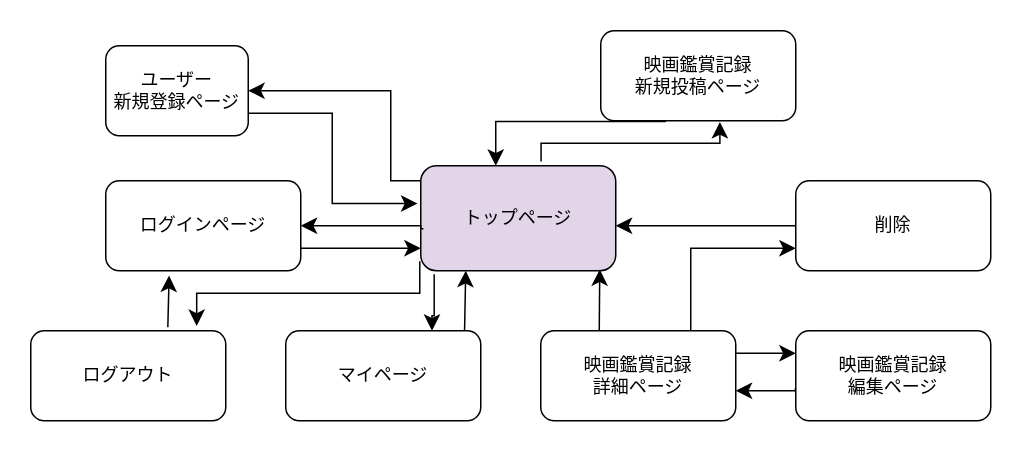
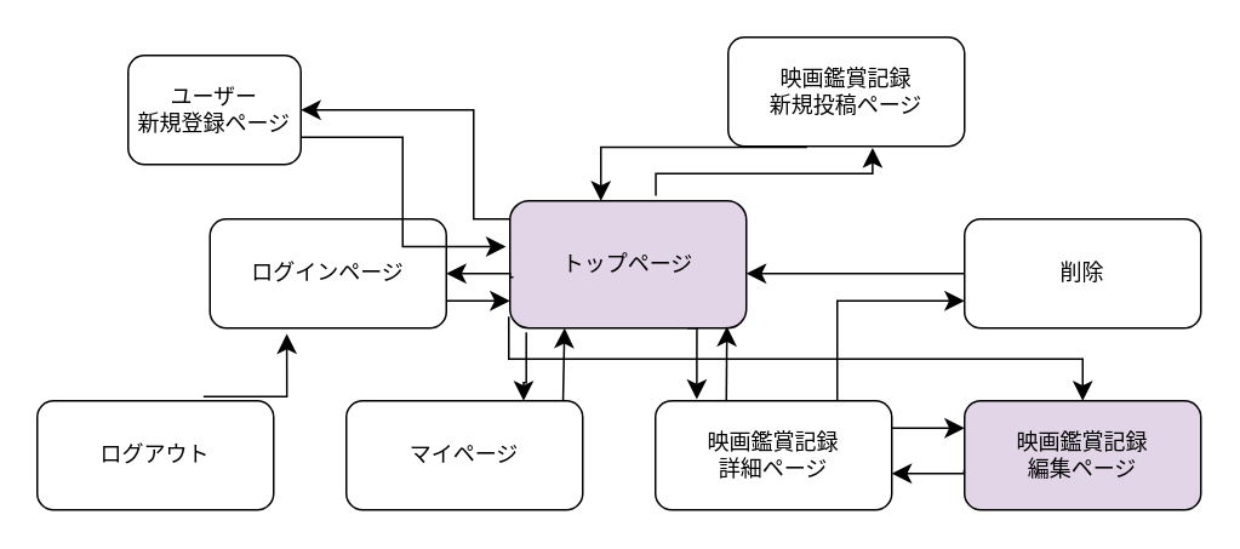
  <mxCell id="0" />
  <mxCell id="1" parent="0" />
  <mxCell id="2" value="トップページ" style="rounded=1;whiteSpace=wrap;html=1;fillColor=#e1d5e7;" vertex="1" parent="1"><mxGeometry x="280" y="110" width="130" height="70" as="geometry" /></mxCell>
  <mxCell id="3" value="ユーザー&lt;br&gt;新規登録ページ&lt;br&gt;" style="rounded=1;whiteSpace=wrap;html=1;" vertex="1" parent="1"><mxGeometry x="70" y="30" width="95" height="60" as="geometry" /></mxCell>
- <mxCell id="4" value="ログインページ" style="rounded=1;whiteSpace=wrap;html=1;" vertex="1" parent="1"><mxGeometry x="70" y="120" width="130" height="60" as="geometry" /></mxCell>
+ <mxCell id="4" value="ログインページ" style="rounded=1;whiteSpace=wrap;html=1;" vertex="1" parent="1"><mxGeometry x="115" y="120" width="130" height="60" as="geometry" /></mxCell>
  <mxCell id="5" value="映画鑑賞記録&lt;br&gt;新規投稿ページ" style="rounded=1;whiteSpace=wrap;html=1;" vertex="1" parent="1"><mxGeometry x="400" y="20" width="130" height="60" as="geometry" /></mxCell>
  <mxCell id="6" style="edgeStyle=none;html=1;" edge="1" parent="1" source="7"><mxGeometry relative="1" as="geometry"><mxPoint x="260" y="220" as="targetPoint" /></mxGeometry></mxCell>
  <mxCell id="7" value="マイページ" style="rounded=1;whiteSpace=wrap;html=1;" vertex="1" parent="1"><mxGeometry x="190" y="220" width="130" height="60" as="geometry" /></mxCell>
  <mxCell id="8" value="映画鑑賞記録&lt;br&gt;詳細ページ" style="rounded=1;whiteSpace=wrap;html=1;" vertex="1" parent="1"><mxGeometry x="360" y="220" width="130" height="60" as="geometry" /></mxCell>
  <mxCell id="9" value="削除" style="rounded=1;whiteSpace=wrap;html=1;" vertex="1" parent="1"><mxGeometry x="530" y="120" width="130" height="60" as="geometry" /></mxCell>
- <mxCell id="10" value="映画鑑賞記録&lt;br&gt;編集ページ" style="rounded=1;whiteSpace=wrap;html=1;" vertex="1" parent="1"><mxGeometry x="530" y="220" width="130" height="60" as="geometry" /></mxCell>
+ <mxCell id="10" value="映画鑑賞記録&lt;br&gt;編集ページ" style="rounded=1;whiteSpace=wrap;html=1;fillColor=#e1d5e7;" vertex="1" parent="1"><mxGeometry x="530" y="220" width="130" height="60" as="geometry" /></mxCell>
  <mxCell id="11" value="" style="edgeStyle=elbowEdgeStyle;elbow=horizontal;endArrow=classic;html=1;curved=0;rounded=0;endSize=8;startSize=8;exitX=0;exitY=0.5;exitDx=0;exitDy=0;" edge="1" parent="1" source="9"><mxGeometry width="50" height="50" relative="1" as="geometry"><mxPoint x="350" y="190" as="sourcePoint" /><mxPoint x="410" y="150" as="targetPoint" /><Array as="points"><mxPoint x="440" y="150" /></Array></mxGeometry></mxCell>
  <mxCell id="12" value="" style="edgeStyle=segmentEdgeStyle;endArrow=classic;html=1;curved=0;rounded=0;endSize=8;startSize=8;exitX=0.917;exitY=0;exitDx=0;exitDy=0;exitPerimeter=0;" edge="1" parent="1" source="7"><mxGeometry width="50" height="50" relative="1" as="geometry"><mxPoint x="310" y="210" as="sourcePoint" /><mxPoint x="310" y="180" as="targetPoint" /></mxGeometry></mxCell>
  <mxCell id="13" value="" style="edgeStyle=segmentEdgeStyle;endArrow=classic;html=1;curved=0;rounded=0;endSize=8;startSize=8;entryX=0.918;entryY=0.987;entryDx=0;entryDy=0;entryPerimeter=0;" edge="1" parent="1" target="2"><mxGeometry width="50" height="50" relative="1" as="geometry"><mxPoint x="399" y="220" as="sourcePoint" /><mxPoint x="400" y="240" as="targetPoint" /></mxGeometry></mxCell>
+ <mxCell id="14" value="" style="edgeStyle=segmentEdgeStyle;endArrow=classic;html=1;curved=0;rounded=0;endSize=8;startSize=8;entryX=0.175;entryY=-0.013;entryDx=0;entryDy=0;entryPerimeter=0;exitX=0.75;exitY=1;exitDx=0;exitDy=0;" edge="1" parent="1" source="2" target="8"><mxGeometry width="50" height="50" relative="1" as="geometry"><mxPoint x="350" y="290" as="sourcePoint" /><mxPoint x="400" y="240" as="targetPoint" /></mxGeometry></mxCell>
  <mxCell id="15" value="" style="edgeStyle=elbowEdgeStyle;elbow=horizontal;endArrow=classic;html=1;curved=0;rounded=0;endSize=8;startSize=8;entryX=0;entryY=0.75;entryDx=0;entryDy=0;" edge="1" parent="1" target="9"><mxGeometry width="50" height="50" relative="1" as="geometry"><mxPoint x="460" y="220" as="sourcePoint" /><mxPoint x="400" y="240" as="targetPoint" /><Array as="points"><mxPoint x="460" y="190" /></Array></mxGeometry></mxCell>
  <mxCell id="16" value="" style="edgeStyle=elbowEdgeStyle;elbow=horizontal;endArrow=classic;html=1;curved=0;rounded=0;endSize=8;startSize=8;exitX=1;exitY=0.25;exitDx=0;exitDy=0;entryX=0;entryY=0.25;entryDx=0;entryDy=0;" edge="1" parent="1" source="8" target="10"><mxGeometry width="50" height="50" relative="1" as="geometry"><mxPoint x="360" y="290" as="sourcePoint" /><mxPoint x="410" y="240" as="targetPoint" /></mxGeometry></mxCell>
  <mxCell id="17" value="" style="edgeStyle=elbowEdgeStyle;elbow=vertical;endArrow=classic;html=1;curved=0;rounded=0;endSize=8;startSize=8;exitX=-0.002;exitY=0.64;exitDx=0;exitDy=0;exitPerimeter=0;entryX=1;entryY=0.667;entryDx=0;entryDy=0;entryPerimeter=0;" edge="1" parent="1" source="10" target="8"><mxGeometry width="50" height="50" relative="1" as="geometry"><mxPoint x="360" y="290" as="sourcePoint" /><mxPoint x="500" y="260" as="targetPoint" /><Array as="points"><mxPoint x="490" y="260" /></Array></mxGeometry></mxCell>
  <mxCell id="18" value="" style="edgeStyle=elbowEdgeStyle;elbow=horizontal;endArrow=classic;html=1;curved=0;rounded=0;endSize=8;startSize=8;exitX=0.334;exitY=1.007;exitDx=0;exitDy=0;exitPerimeter=0;" edge="1" parent="1" source="5" target="2"><mxGeometry width="50" height="50" relative="1" as="geometry"><mxPoint x="360" y="290" as="sourcePoint" /><mxPoint x="410" y="240" as="targetPoint" /><Array as="points"><mxPoint x="330" y="100" /></Array></mxGeometry></mxCell>
  <mxCell id="19" value="" style="edgeStyle=elbowEdgeStyle;elbow=horizontal;endArrow=classic;html=1;curved=0;rounded=0;endSize=8;startSize=8;exitX=1;exitY=0.75;exitDx=0;exitDy=0;" edge="1" parent="1" source="4"><mxGeometry width="50" height="50" relative="1" as="geometry"><mxPoint x="360" y="280" as="sourcePoint" /><mxPoint x="280" y="165" as="targetPoint" /><Array as="points"><mxPoint x="270" y="160" /></Array></mxGeometry></mxCell>
  <mxCell id="20" value="" style="edgeStyle=elbowEdgeStyle;elbow=horizontal;endArrow=classic;html=1;curved=0;rounded=0;endSize=8;startSize=8;entryX=1;entryY=0.5;entryDx=0;entryDy=0;" edge="1" parent="1" target="3"><mxGeometry width="50" height="50" relative="1" as="geometry"><mxPoint x="280" y="120" as="sourcePoint" /><mxPoint x="410" y="230" as="targetPoint" /><Array as="points"><mxPoint x="260" y="90" /></Array></mxGeometry></mxCell>
  <mxCell id="21" value="" style="edgeStyle=elbowEdgeStyle;elbow=horizontal;endArrow=classic;html=1;curved=0;rounded=0;endSize=8;startSize=8;entryX=1;entryY=0.5;entryDx=0;entryDy=0;exitX=0.014;exitY=0.6;exitDx=0;exitDy=0;exitPerimeter=0;" edge="1" parent="1" source="2" target="4"><mxGeometry width="50" height="50" relative="1" as="geometry"><mxPoint x="380" y="280" as="sourcePoint" /><mxPoint x="430" y="230" as="targetPoint" /><Array as="points"><mxPoint x="280" y="150" /></Array></mxGeometry></mxCell>
  <mxCell id="22" value="" style="edgeStyle=elbowEdgeStyle;elbow=horizontal;endArrow=classic;html=1;curved=0;rounded=0;endSize=8;startSize=8;entryX=-0.017;entryY=0.36;entryDx=0;entryDy=0;entryPerimeter=0;exitX=1;exitY=0.75;exitDx=0;exitDy=0;" edge="1" parent="1" source="3" target="2"><mxGeometry width="50" height="50" relative="1" as="geometry"><mxPoint x="380" y="280" as="sourcePoint" /><mxPoint x="430" y="230" as="targetPoint" /></mxGeometry></mxCell>
  <mxCell id="23" value="" style="edgeStyle=elbowEdgeStyle;elbow=vertical;endArrow=classic;html=1;curved=0;rounded=0;endSize=8;startSize=8;exitX=0.617;exitY=-0.04;exitDx=0;exitDy=0;exitPerimeter=0;entryX=0.611;entryY=1.013;entryDx=0;entryDy=0;entryPerimeter=0;" edge="1" parent="1" source="2" target="5"><mxGeometry width="50" height="50" relative="1" as="geometry"><mxPoint x="362" y="100" as="sourcePoint" /><mxPoint x="430" y="230" as="targetPoint" /><Array as="points"><mxPoint x="350" y="95" /></Array></mxGeometry></mxCell>
  <mxCell id="24" value="" style="edgeStyle=elbowEdgeStyle;elbow=vertical;endArrow=classic;html=1;curved=0;rounded=0;endSize=8;startSize=8;exitX=0.069;exitY=1.034;exitDx=0;exitDy=0;exitPerimeter=0;entryX=0.75;entryY=0;entryDx=0;entryDy=0;" edge="1" parent="1" source="2" target="7"><mxGeometry width="50" height="50" relative="1" as="geometry"><mxPoint x="380" y="280" as="sourcePoint" /><mxPoint x="290" y="210" as="targetPoint" /><Array as="points"><mxPoint x="290" y="210" /></Array></mxGeometry></mxCell>
  <mxCell id="25" value="ログアウト" style="rounded=1;whiteSpace=wrap;html=1;" vertex="1" parent="1"><mxGeometry x="20" y="220" width="130" height="60" as="geometry" /></mxCell>
  <mxCell id="26" value="" style="edgeStyle=segmentEdgeStyle;endArrow=classic;html=1;curved=0;rounded=0;endSize=8;startSize=8;entryX=0.325;entryY=1.053;entryDx=0;entryDy=0;entryPerimeter=0;exitX=0.703;exitY=-0.04;exitDx=0;exitDy=0;exitPerimeter=0;" edge="1" parent="1" source="25" target="4"><mxGeometry width="50" height="50" relative="1" as="geometry"><mxPoint x="120" y="280" as="sourcePoint" /><mxPoint x="430" y="230" as="targetPoint" /></mxGeometry></mxCell>
- <mxCell id="27" value="" style="edgeStyle=elbowEdgeStyle;elbow=vertical;endArrow=classic;html=1;curved=0;rounded=0;endSize=8;startSize=8;entryX=0.851;entryY=-0.053;entryDx=0;entryDy=0;entryPerimeter=0;exitX=-0.005;exitY=0.909;exitDx=0;exitDy=0;exitPerimeter=0;" edge="1" parent="1" source="2" target="25"><mxGeometry width="50" height="50" relative="1" as="geometry"><mxPoint x="380" y="280" as="sourcePoint" /><mxPoint x="430" y="230" as="targetPoint" /></mxGeometry></mxCell>
+ <mxCell id="27" value="" style="edgeStyle=elbowEdgeStyle;elbow=vertical;endArrow=classic;html=1;curved=0;rounded=0;endSize=8;startSize=8;exitX=-0.005;exitY=0.909;exitDx=0;exitDy=0;exitPerimeter=0;" edge="1" parent="1" source="2" target="10"><mxGeometry width="50" height="50" relative="1" as="geometry"><mxPoint x="380" y="280" as="sourcePoint" /><mxPoint x="430" y="230" as="targetPoint" /></mxGeometry></mxCell>
